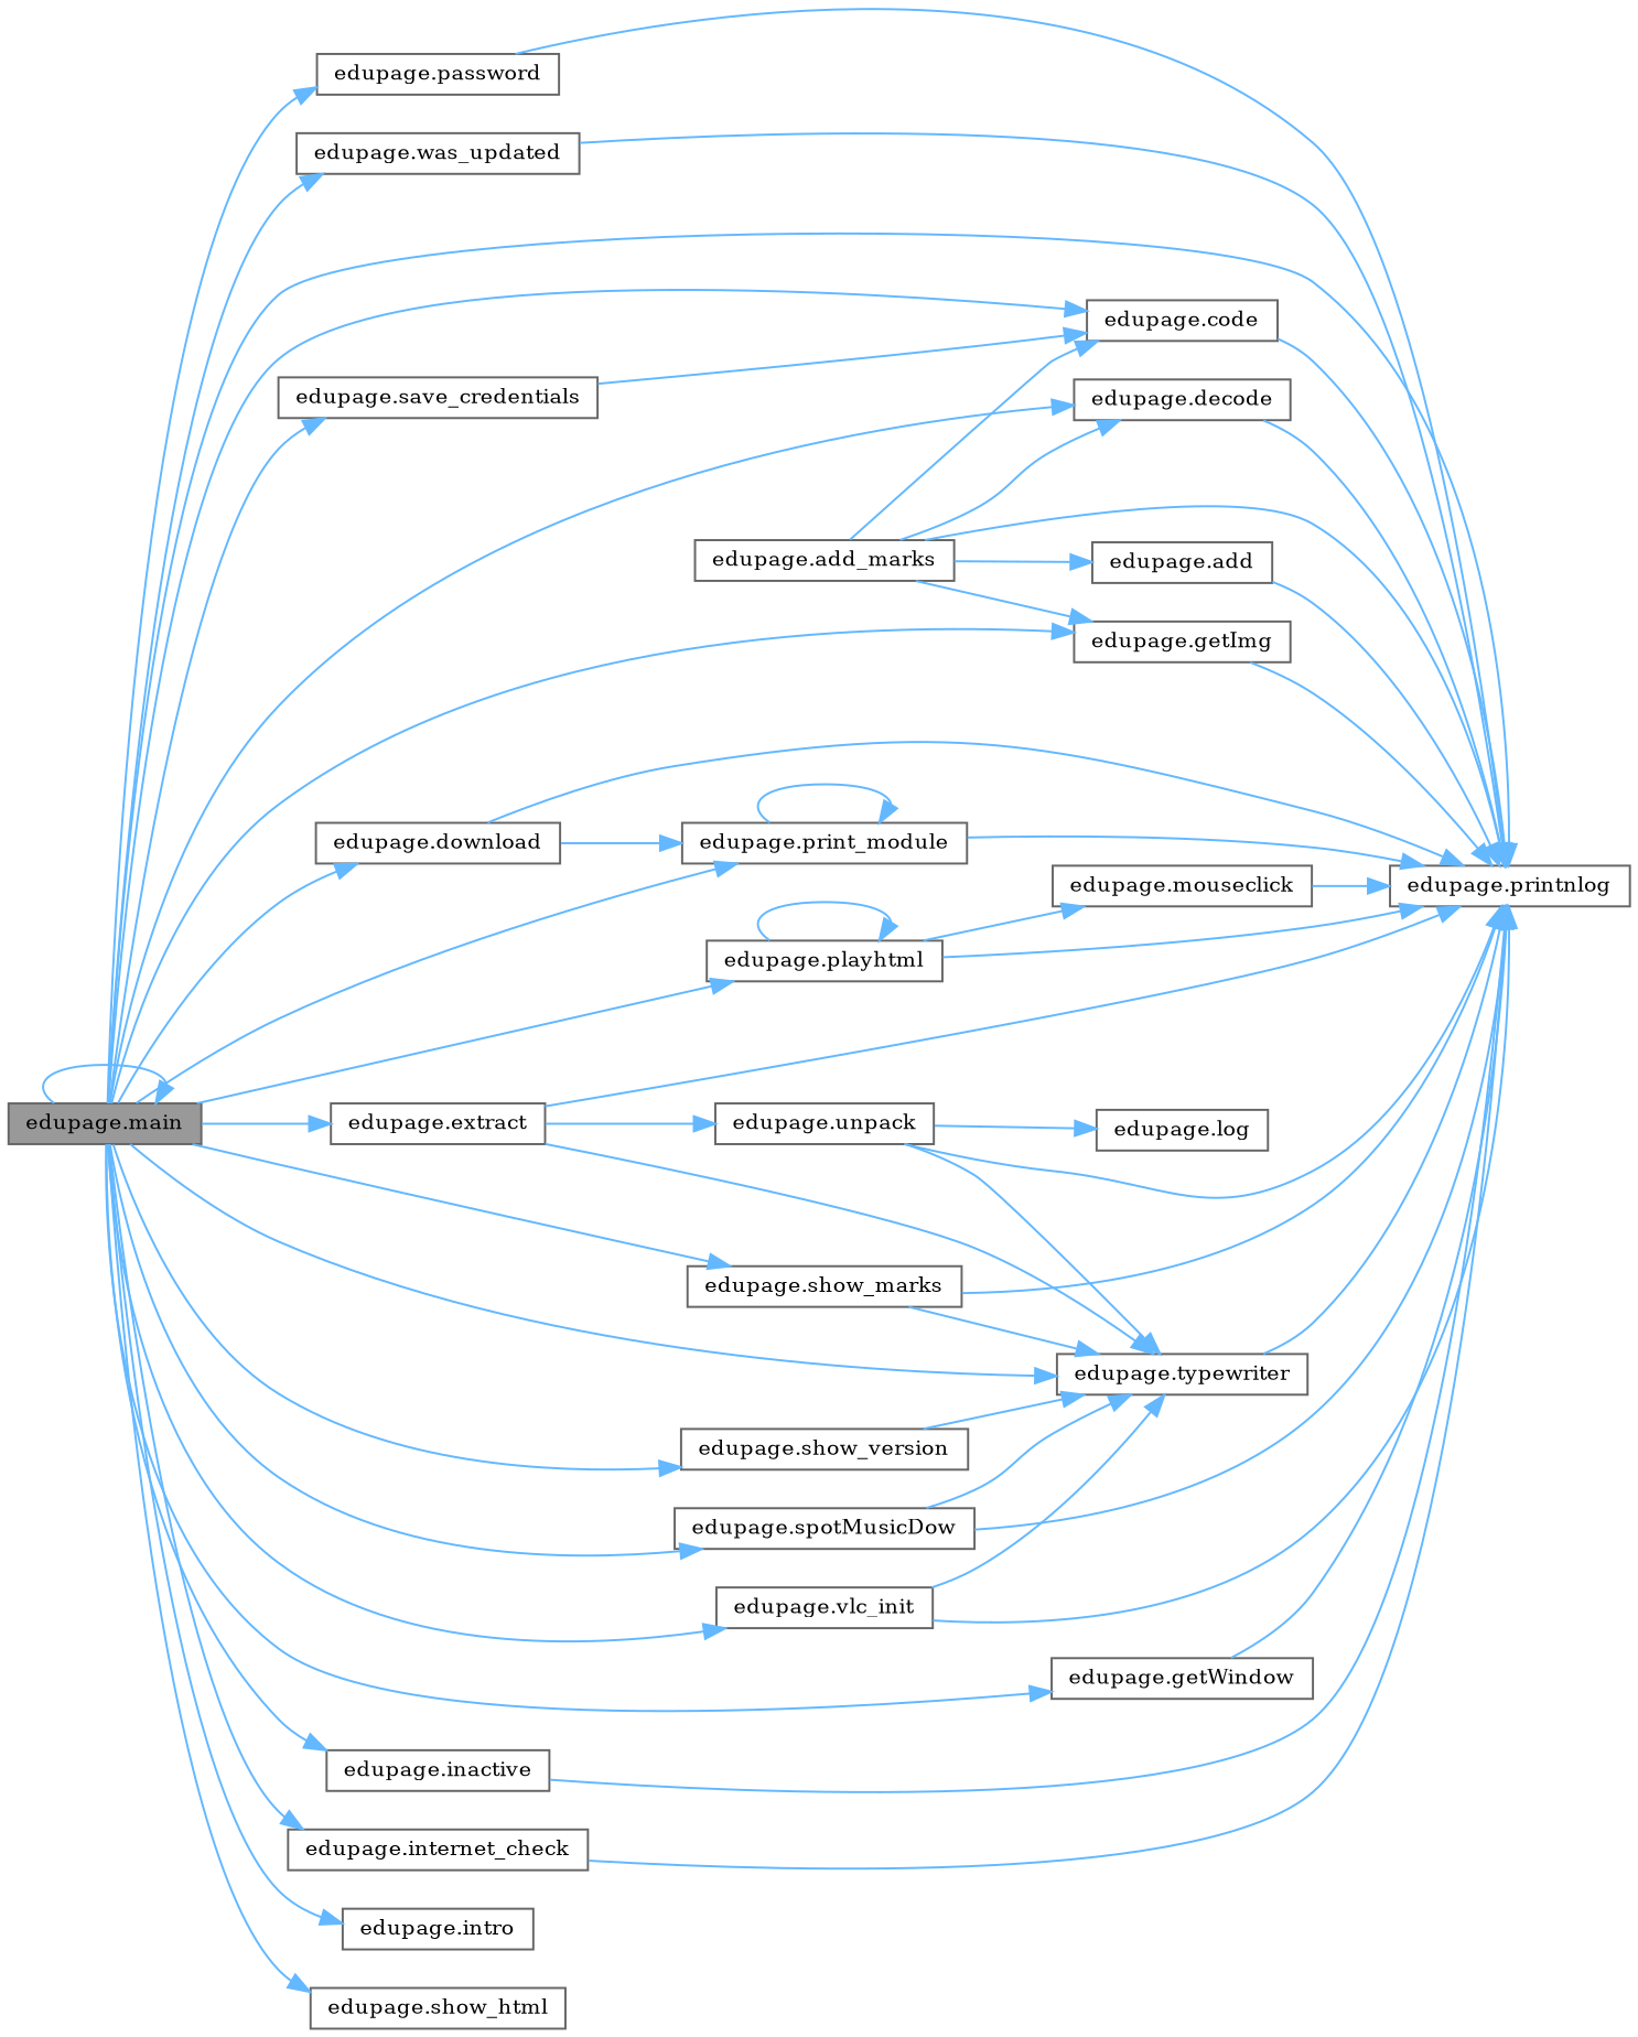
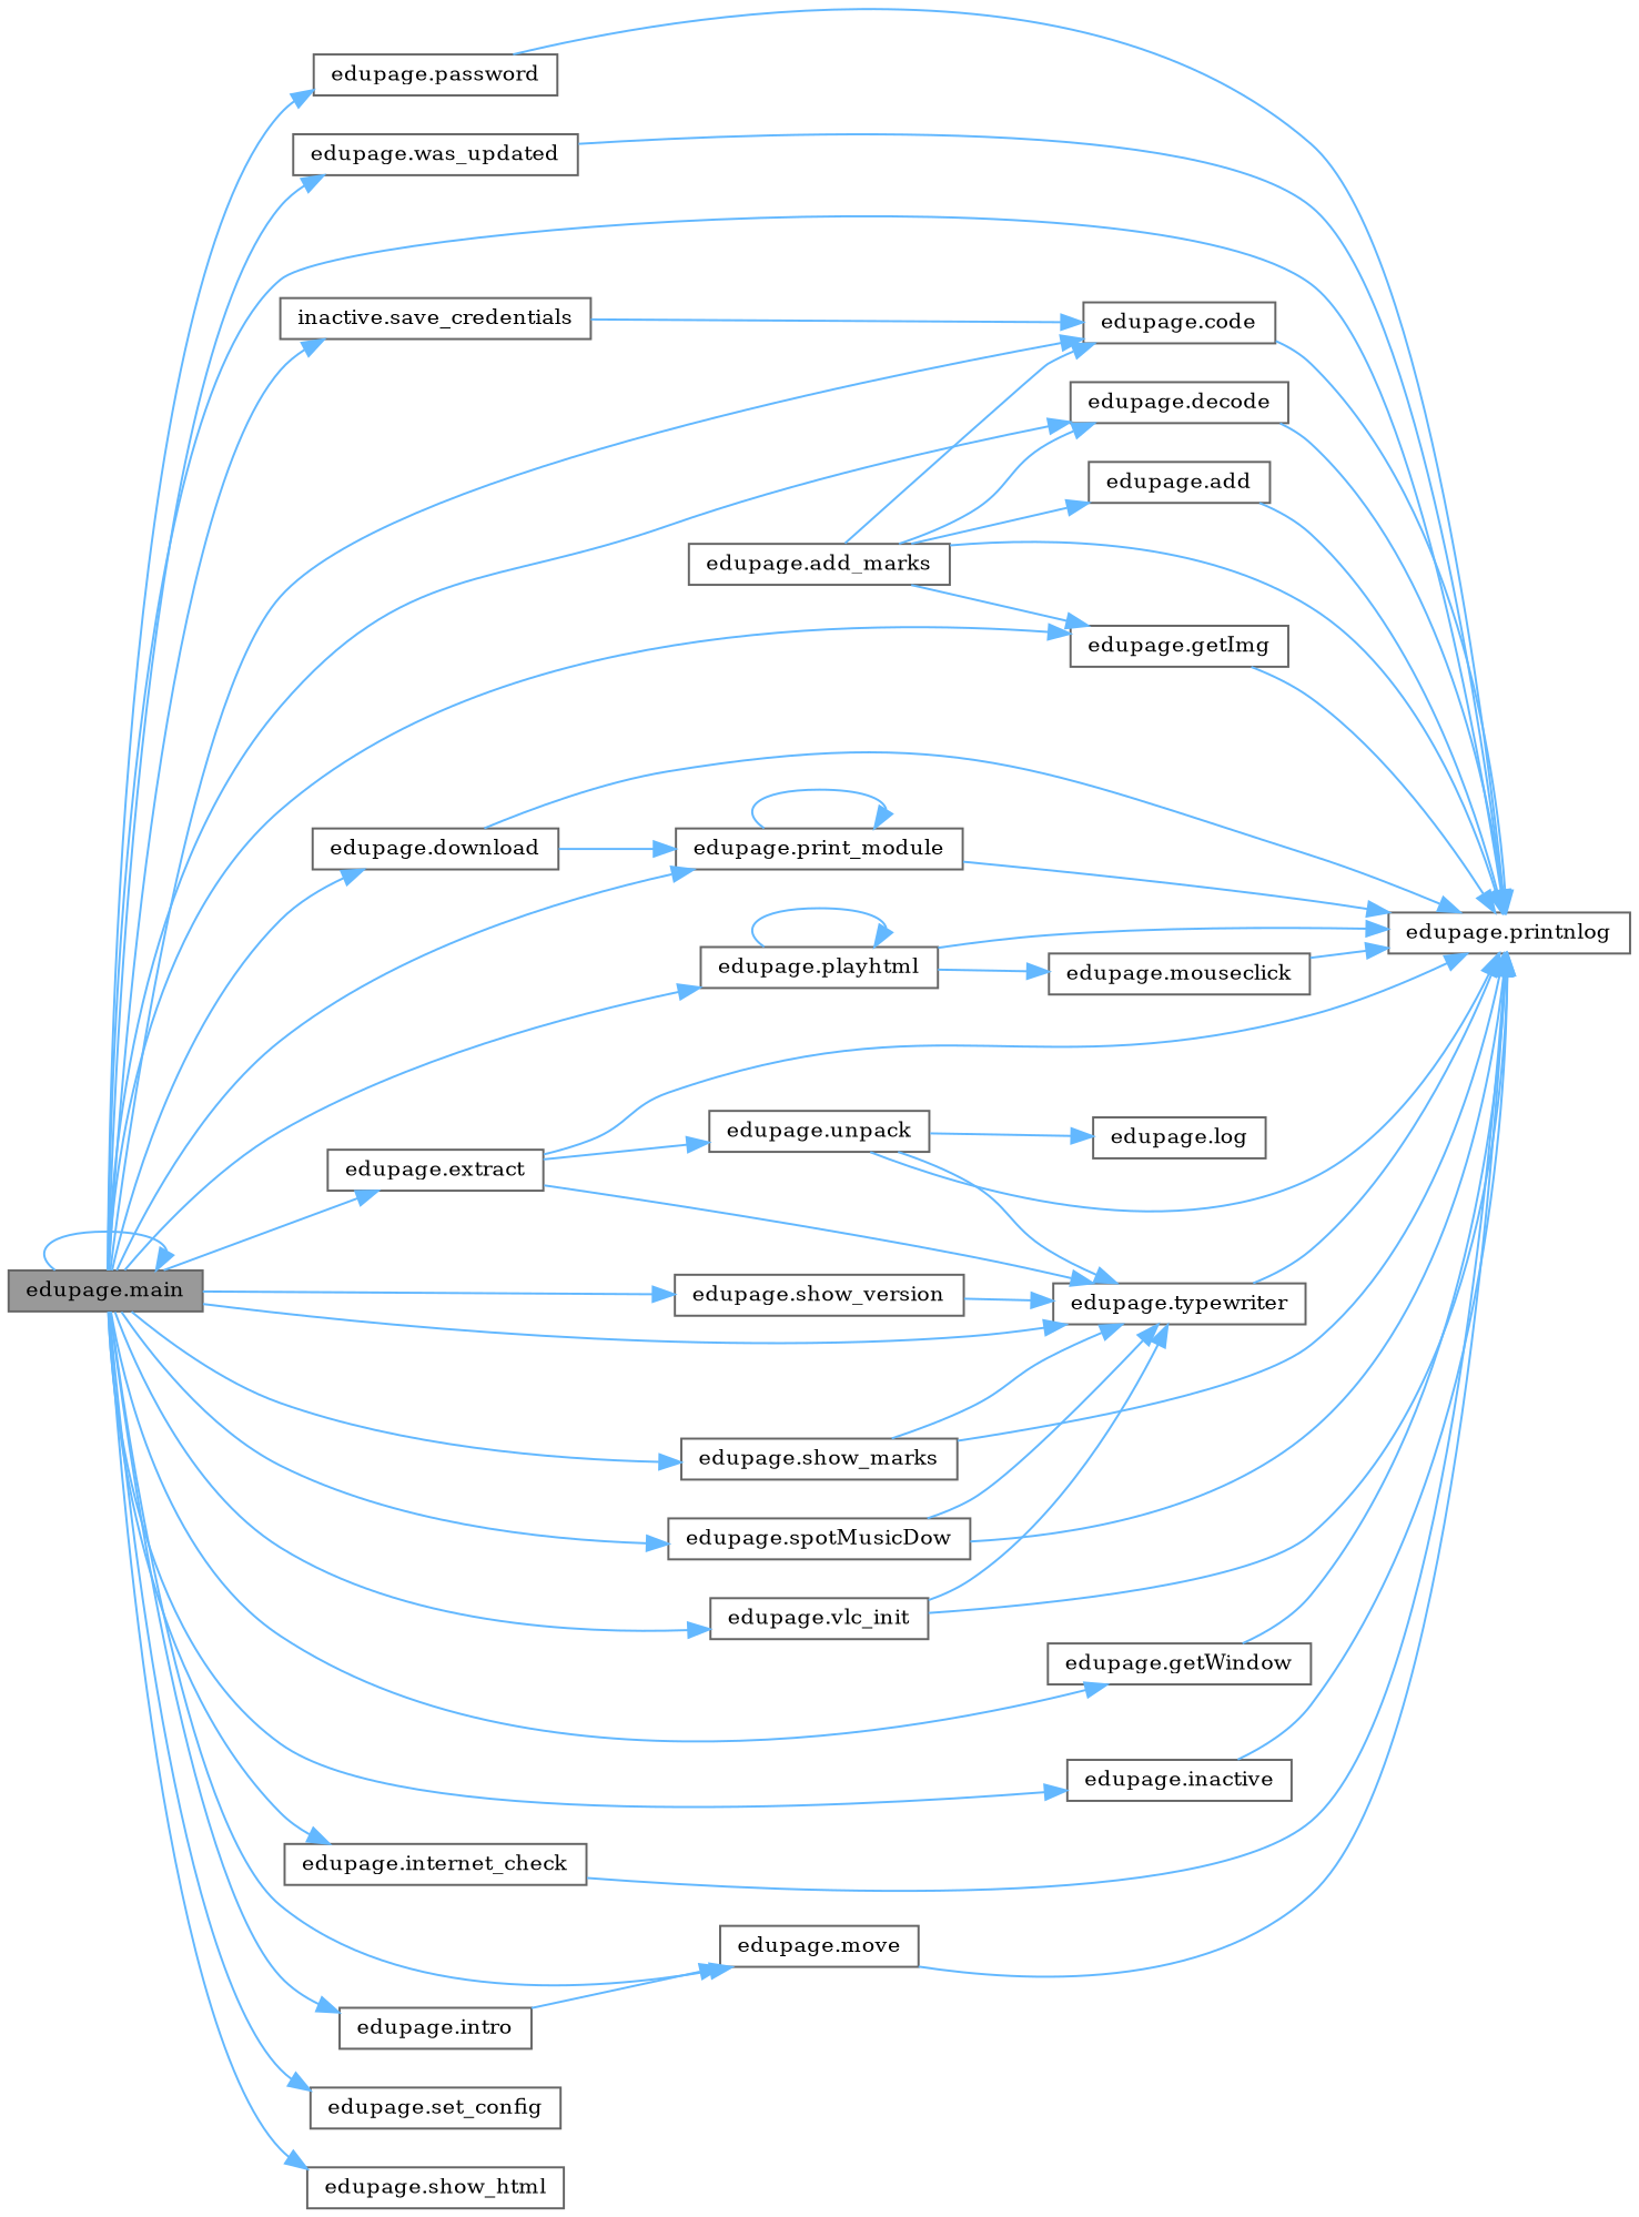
  digraph {
    fontname="DejaVu Serif"
    rankdir=LR
    node [color=grey40 fillcolor=white fontname="DejaVu Serif" fontsize=10 shape=box style=filled]
    edge [color=steelblue1 fontname="DejaVu Serif" fontsize=10 labelfontname=Helvetica labelfontsize=10 style=solid]
    n1 [color=gray40 fillcolor=grey60 fontcolor=black height=0.2 label="edupage.main" width=0.4]
    n2 [height=0.2 label="edupage.printnlog" width=0.4]
    n3 [height=0.2 label="edupage.code" width=0.4]
    n4 [height=0.2 label="edupage.decode" width=0.4]
    n5 [height=0.2 label="edupage.getImg" width=0.4]
    n6 [height=0.2 label="edupage.download" width=0.4]
    n7 [height=0.2 label="edupage.print_module" width=0.4]
    n8 [height=0.2 label="edupage.extract" width=0.4]
    n9 [height=0.2 label="edupage.typewriter" width=0.4]
    n10 [height=0.2 label="edupage.getWindow" width=0.4]
    n11 [height=0.2 label="edupage.inactive" width=0.4]
    n12 [height=0.2 label="edupage.internet_check" width=0.4]
    n13 [height=0.2 label="edupage.intro" width=0.4]
+   n14 [height=0.2 label="edupage.move" width=0.4]
    n15 [height=0.2 label="edupage.password" width=0.4]
    n16 [height=0.2 label="edupage.playhtml" width=0.4]
-   n17 [height=0.2 label="edupage.save_credentials" width=0.4]
+   n17 [height=0.2 label="inactive.save_credentials" width=0.4]
+   n18 [height=0.2 label="edupage.set_config" width=0.4]
    n19 [height=0.2 label="edupage.show_html" width=0.4]
    n20 [height=0.2 label="edupage.show_marks" width=0.4]
    n21 [height=0.2 label="edupage.show_version" width=0.4]
    n22 [height=0.2 label="edupage.spotMusicDow" width=0.4]
    n23 [height=0.2 label="edupage.vlc_init" width=0.4]
    n24 [height=0.2 label="edupage.was_updated" width=0.4]
    n25 [height=0.2 label="edupage.add_marks" width=0.4]
    n26 [height=0.2 label="edupage.add" width=0.4]
    n27 [height=0.2 label="edupage.unpack" width=0.4]
    n28 [height=0.2 label="edupage.mouseclick" width=0.4]
    n29 [height=0.2 label="edupage.log" width=0.4]
    n1 -> n1
    n1 -> n2
    n1 -> n3
    n1 -> n4
    n1 -> n5
    n1 -> n6
    n1 -> n7
    n1 -> n8
    n1 -> n9
    n1 -> n10
    n1 -> n11
    n1 -> n12
    n1 -> n13
+   n1 -> n14
    n1 -> n15
    n1 -> n16
    n1 -> n17
+   n1 -> n18
    n1 -> n19
    n1 -> n20
    n1 -> n21
    n1 -> n22
    n1 -> n23
    n1 -> n24
    n3 -> n2
    n4 -> n2
    n5 -> n2
    n6 -> n2
    n6 -> n7
    n7 -> n2
    n7 -> n7
    n8 -> n2
    n8 -> n9
    n8 -> n27
    n9 -> n2
    n10 -> n2
    n11 -> n2
    n12 -> n2
+   n13 -> n14
+   n14 -> n2
    n15 -> n2
    n16 -> n2
    n16 -> n16
    n16 -> n28
    n17 -> n3
    n20 -> n2
    n20 -> n9
    n21 -> n9
    n22 -> n2
    n22 -> n9
    n23 -> n2
    n23 -> n9
    n24 -> n2
    n25 -> n2
    n25 -> n3
    n25 -> n4
    n25 -> n5
    n25 -> n26
    n26 -> n2
    n27 -> n2
    n27 -> n9
    n27 -> n29
    n28 -> n2
  }
